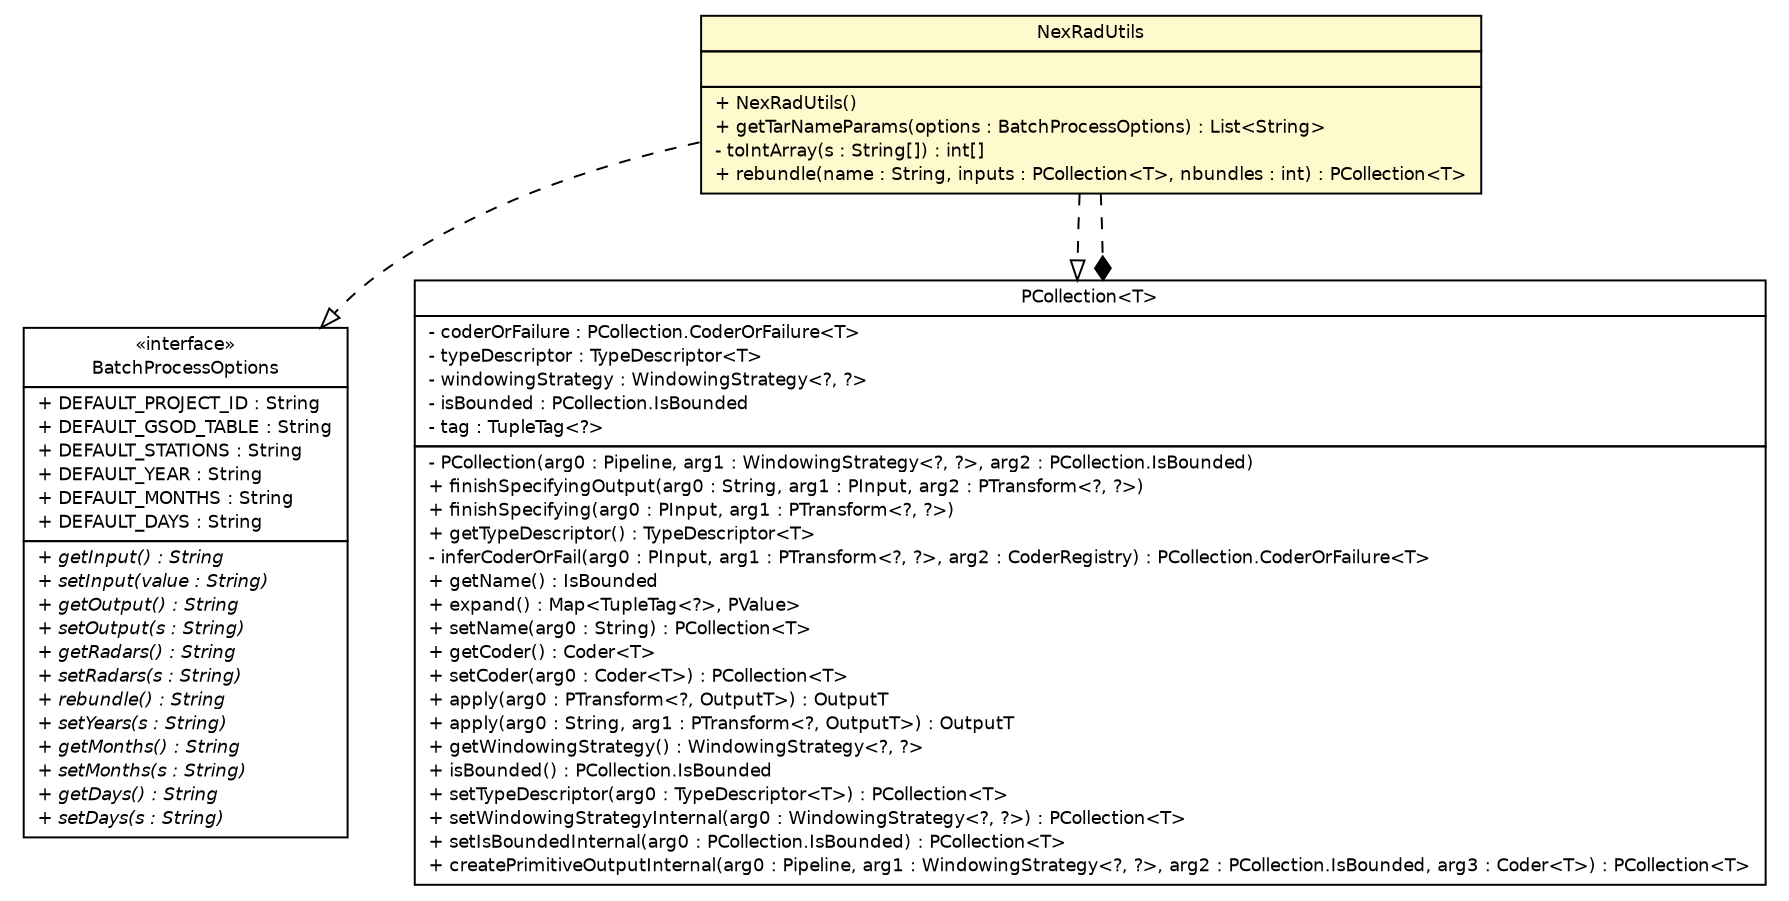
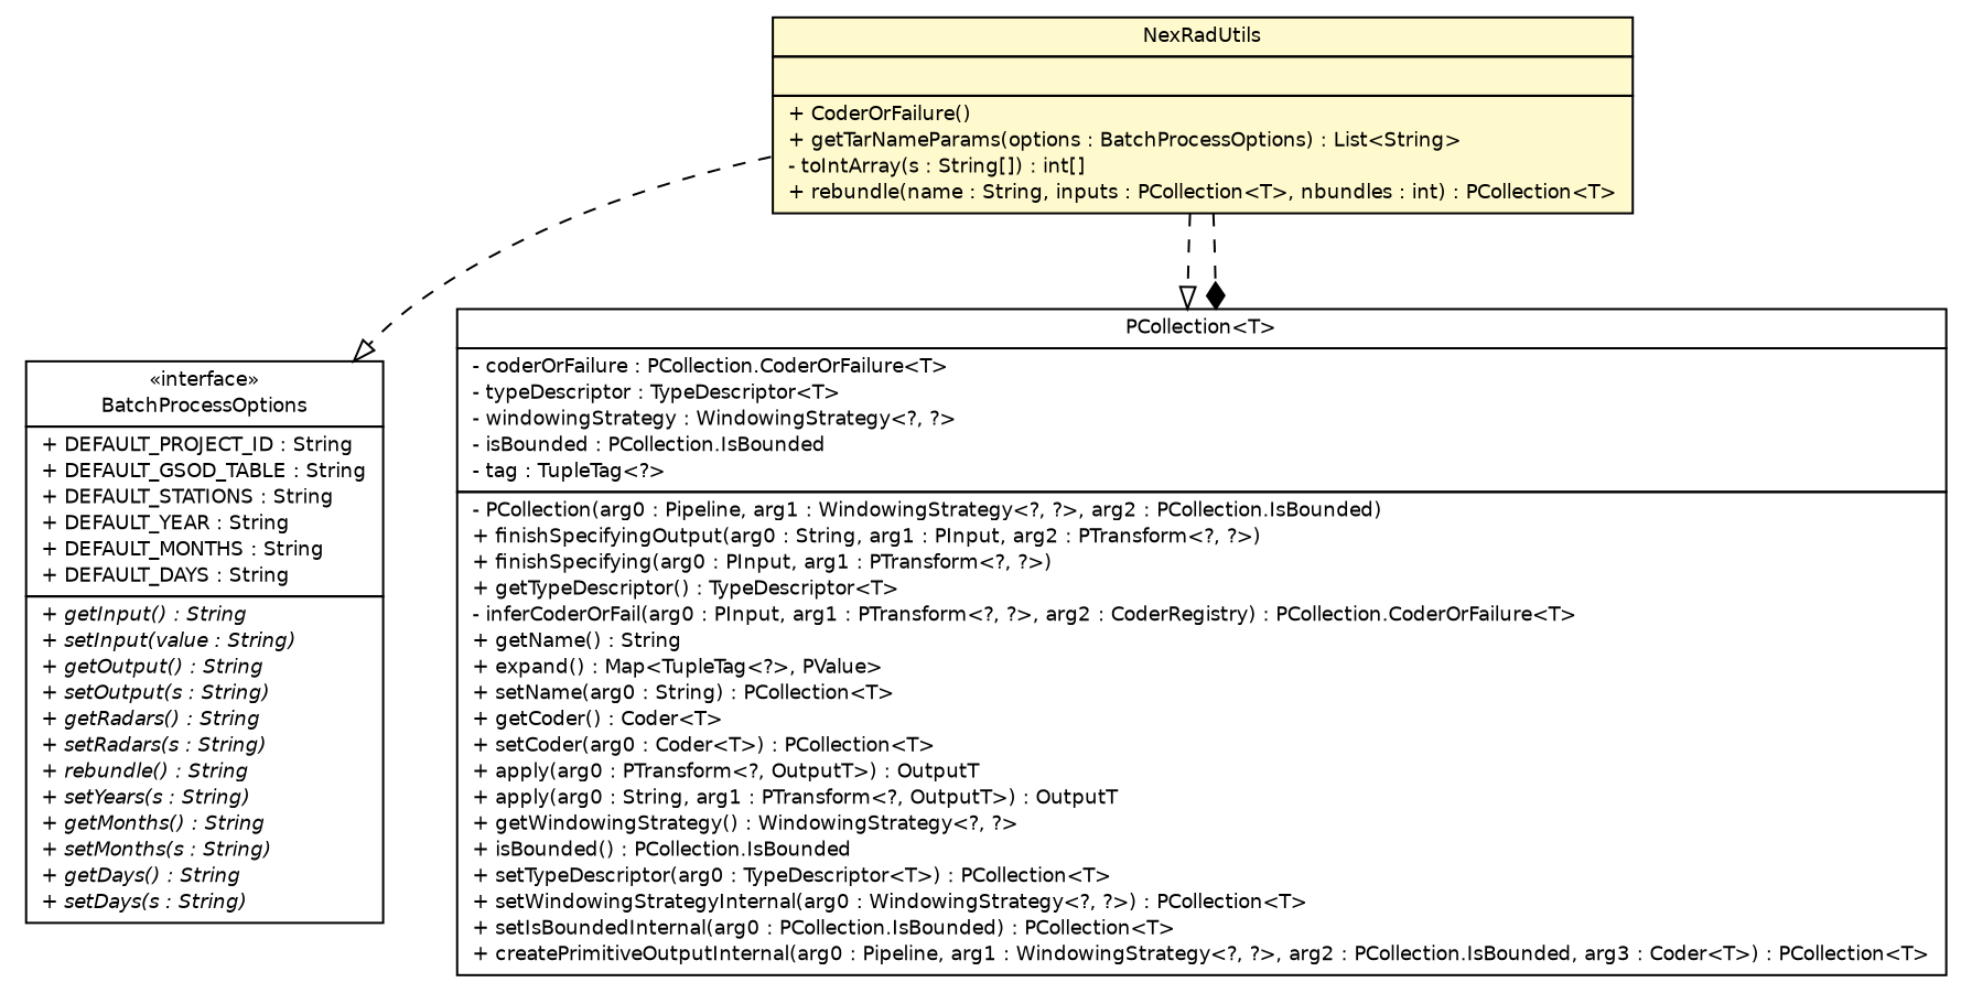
  digraph {
    nodesep=0.25
    ranksep=0.5
    node [fontcolor=black fontname=Helvetica fontsize=9.0 shape=plaintext]
    edge [arrowhead=onormal color=black fontcolor=black fontname=Helvetica fontsize=10.0 headport=p labelfontname=Helvetica labelfontsize=10 style=dashed tailport=p]
-   n1 [label=<<table title="com.google.cloud.public_datasets.nexrad2.NexRadUtils" border="0" cellborder="1" cellspacing="0" cellpadding="2" port="p" bgcolor="lemonChiffon" href="./NexRadUtils.html"> 		<tr><td><table border="0" cellspacing="0" cellpadding="1"> <tr><td align="center" balign="center"> NexRadUtils </td></tr> 		</table></td></tr> 		<tr><td><table border="0" cellspacing="0" cellpadding="1"> <tr><td align="left" balign="left">  </td></tr> 		</table></td></tr> 		<tr><td><table border="0" cellspacing="0" cellpadding="1"> <tr><td align="left" balign="left"> + NexRadUtils() </td></tr> <tr><td align="left" balign="left"> + getTarNameParams(options : BatchProcessOptions) : List&lt;String&gt; </td></tr> <tr><td align="left" balign="left"> - toIntArray(s : String[]) : int[] </td></tr> <tr><td align="left" balign="left"> + rebundle(name : String, inputs : PCollection&lt;T&gt;, nbundles : int) : PCollection&lt;T&gt; </td></tr> 		</table></td></tr> 		</table>>]
+   n1 [label=<<table title="com.google.cloud.public_datasets.nexrad2.NexRadUtils" border="0" cellborder="1" cellspacing="0" cellpadding="2" port="p" bgcolor="lemonChiffon" href="./NexRadUtils.html"> 		<tr><td><table border="0" cellspacing="0" cellpadding="1"> <tr><td align="center" balign="center"> NexRadUtils </td></tr> 		</table></td></tr> 		<tr><td><table border="0" cellspacing="0" cellpadding="1"> <tr><td align="left" balign="left">  </td></tr> 		</table></td></tr> 		<tr><td><table border="0" cellspacing="0" cellpadding="1"> <tr><td align="left" balign="left"> + CoderOrFailure() </td></tr> <tr><td align="left" balign="left"> + getTarNameParams(options : BatchProcessOptions) : List&lt;String&gt; </td></tr> <tr><td align="left" balign="left"> - toIntArray(s : String[]) : int[] </td></tr> <tr><td align="left" balign="left"> + rebundle(name : String, inputs : PCollection&lt;T&gt;, nbundles : int) : PCollection&lt;T&gt; </td></tr> 		</table></td></tr> 		</table>>]
    n2 [label=<<table title="com.ohair.stephen.edp.BatchProcessOptions" border="0" cellborder="1" cellspacing="0" cellpadding="2" port="p" href="../../../../ohair/stephen/edp/BatchProcessOptions.html"> 		<tr><td><table border="0" cellspacing="0" cellpadding="1"> <tr><td align="center" balign="center"> &#171;interface&#187; </td></tr> <tr><td align="center" balign="center"> BatchProcessOptions </td></tr> 		</table></td></tr> 		<tr><td><table border="0" cellspacing="0" cellpadding="1"> <tr><td align="left" balign="left"> + DEFAULT_PROJECT_ID : String </td></tr> <tr><td align="left" balign="left"> + DEFAULT_GSOD_TABLE : String </td></tr> <tr><td align="left" balign="left"> + DEFAULT_STATIONS : String </td></tr> <tr><td align="left" balign="left"> + DEFAULT_YEAR : String </td></tr> <tr><td align="left" balign="left"> + DEFAULT_MONTHS : String </td></tr> <tr><td align="left" balign="left"> + DEFAULT_DAYS : String </td></tr> 		</table></td></tr> 		<tr><td><table border="0" cellspacing="0" cellpadding="1"> <tr><td align="left" balign="left"><font face="Helvetica-Oblique" point-size="9.0"> + getInput() : String </font></td></tr> <tr><td align="left" balign="left"><font face="Helvetica-Oblique" point-size="9.0"> + setInput(value : String) </font></td></tr> <tr><td align="left" balign="left"><font face="Helvetica-Oblique" point-size="9.0"> + getOutput() : String </font></td></tr> <tr><td align="left" balign="left"><font face="Helvetica-Oblique" point-size="9.0"> + setOutput(s : String) </font></td></tr> <tr><td align="left" balign="left"><font face="Helvetica-Oblique" point-size="9.0"> + getRadars() : String </font></td></tr> <tr><td align="left" balign="left"><font face="Helvetica-Oblique" point-size="9.0"> + setRadars(s : String) </font></td></tr> <tr><td align="left" balign="left"><font face="Helvetica-Oblique" point-size="9.0"> + rebundle() : String </font></td></tr> <tr><td align="left" balign="left"><font face="Helvetica-Oblique" point-size="9.0"> + setYears(s : String) </font></td></tr> <tr><td align="left" balign="left"><font face="Helvetica-Oblique" point-size="9.0"> + getMonths() : String </font></td></tr> <tr><td align="left" balign="left"><font face="Helvetica-Oblique" point-size="9.0"> + setMonths(s : String) </font></td></tr> <tr><td align="left" balign="left"><font face="Helvetica-Oblique" point-size="9.0"> + getDays() : String </font></td></tr> <tr><td align="left" balign="left"><font face="Helvetica-Oblique" point-size="9.0"> + setDays(s : String) </font></td></tr> 		</table></td></tr> 		</table>>]
-   n3 [label=<<table title="org.apache.beam.sdk.values.PCollection" border="0" cellborder="1" cellspacing="0" cellpadding="2" port="p" href="http://java.sun.com/j2se/1.4.2/docs/api/org/apache/beam/sdk/values/PCollection.html"> 		<tr><td><table border="0" cellspacing="0" cellpadding="1"> <tr><td align="center" balign="center"> PCollection&lt;T&gt; </td></tr> 		</table></td></tr> 		<tr><td><table border="0" cellspacing="0" cellpadding="1"> <tr><td align="left" balign="left"> - coderOrFailure : PCollection.CoderOrFailure&lt;T&gt; </td></tr> <tr><td align="left" balign="left"> - typeDescriptor : TypeDescriptor&lt;T&gt; </td></tr> <tr><td align="left" balign="left"> - windowingStrategy : WindowingStrategy&lt;?, ?&gt; </td></tr> <tr><td align="left" balign="left"> - isBounded : PCollection.IsBounded </td></tr> <tr><td align="left" balign="left"> - tag : TupleTag&lt;?&gt; </td></tr> 		</table></td></tr> 		<tr><td><table border="0" cellspacing="0" cellpadding="1"> <tr><td align="left" balign="left"> - PCollection(arg0 : Pipeline, arg1 : WindowingStrategy&lt;?, ?&gt;, arg2 : PCollection.IsBounded) </td></tr> <tr><td align="left" balign="left"> + finishSpecifyingOutput(arg0 : String, arg1 : PInput, arg2 : PTransform&lt;?, ?&gt;) </td></tr> <tr><td align="left" balign="left"> + finishSpecifying(arg0 : PInput, arg1 : PTransform&lt;?, ?&gt;) </td></tr> <tr><td align="left" balign="left"> + getTypeDescriptor() : TypeDescriptor&lt;T&gt; </td></tr> <tr><td align="left" balign="left"> - inferCoderOrFail(arg0 : PInput, arg1 : PTransform&lt;?, ?&gt;, arg2 : CoderRegistry) : PCollection.CoderOrFailure&lt;T&gt; </td></tr> <tr><td align="left" balign="left"> + getName() : IsBounded </td></tr> <tr><td align="left" balign="left"> + expand() : Map&lt;TupleTag&lt;?&gt;, PValue&gt; </td></tr> <tr><td align="left" balign="left"> + setName(arg0 : String) : PCollection&lt;T&gt; </td></tr> <tr><td align="left" balign="left"> + getCoder() : Coder&lt;T&gt; </td></tr> <tr><td align="left" balign="left"> + setCoder(arg0 : Coder&lt;T&gt;) : PCollection&lt;T&gt; </td></tr> <tr><td align="left" balign="left"> + apply(arg0 : PTransform&lt;?, OutputT&gt;) : OutputT </td></tr> <tr><td align="left" balign="left"> + apply(arg0 : String, arg1 : PTransform&lt;?, OutputT&gt;) : OutputT </td></tr> <tr><td align="left" balign="left"> + getWindowingStrategy() : WindowingStrategy&lt;?, ?&gt; </td></tr> <tr><td align="left" balign="left"> + isBounded() : PCollection.IsBounded </td></tr> <tr><td align="left" balign="left"> + setTypeDescriptor(arg0 : TypeDescriptor&lt;T&gt;) : PCollection&lt;T&gt; </td></tr> <tr><td align="left" balign="left"> + setWindowingStrategyInternal(arg0 : WindowingStrategy&lt;?, ?&gt;) : PCollection&lt;T&gt; </td></tr> <tr><td align="left" balign="left"> + setIsBoundedInternal(arg0 : PCollection.IsBounded) : PCollection&lt;T&gt; </td></tr> <tr><td align="left" balign="left"> + createPrimitiveOutputInternal(arg0 : Pipeline, arg1 : WindowingStrategy&lt;?, ?&gt;, arg2 : PCollection.IsBounded, arg3 : Coder&lt;T&gt;) : PCollection&lt;T&gt; </td></tr> 		</table></td></tr> 		</table>>]
+   n3 [label=<<table title="org.apache.beam.sdk.values.PCollection" border="0" cellborder="1" cellspacing="0" cellpadding="2" port="p" href="http://java.sun.com/j2se/1.4.2/docs/api/org/apache/beam/sdk/values/PCollection.html"> 		<tr><td><table border="0" cellspacing="0" cellpadding="1"> <tr><td align="center" balign="center"> PCollection&lt;T&gt; </td></tr> 		</table></td></tr> 		<tr><td><table border="0" cellspacing="0" cellpadding="1"> <tr><td align="left" balign="left"> - coderOrFailure : PCollection.CoderOrFailure&lt;T&gt; </td></tr> <tr><td align="left" balign="left"> - typeDescriptor : TypeDescriptor&lt;T&gt; </td></tr> <tr><td align="left" balign="left"> - windowingStrategy : WindowingStrategy&lt;?, ?&gt; </td></tr> <tr><td align="left" balign="left"> - isBounded : PCollection.IsBounded </td></tr> <tr><td align="left" balign="left"> - tag : TupleTag&lt;?&gt; </td></tr> 		</table></td></tr> 		<tr><td><table border="0" cellspacing="0" cellpadding="1"> <tr><td align="left" balign="left"> - PCollection(arg0 : Pipeline, arg1 : WindowingStrategy&lt;?, ?&gt;, arg2 : PCollection.IsBounded) </td></tr> <tr><td align="left" balign="left"> + finishSpecifyingOutput(arg0 : String, arg1 : PInput, arg2 : PTransform&lt;?, ?&gt;) </td></tr> <tr><td align="left" balign="left"> + finishSpecifying(arg0 : PInput, arg1 : PTransform&lt;?, ?&gt;) </td></tr> <tr><td align="left" balign="left"> + getTypeDescriptor() : TypeDescriptor&lt;T&gt; </td></tr> <tr><td align="left" balign="left"> - inferCoderOrFail(arg0 : PInput, arg1 : PTransform&lt;?, ?&gt;, arg2 : CoderRegistry) : PCollection.CoderOrFailure&lt;T&gt; </td></tr> <tr><td align="left" balign="left"> + getName() : String </td></tr> <tr><td align="left" balign="left"> + expand() : Map&lt;TupleTag&lt;?&gt;, PValue&gt; </td></tr> <tr><td align="left" balign="left"> + setName(arg0 : String) : PCollection&lt;T&gt; </td></tr> <tr><td align="left" balign="left"> + getCoder() : Coder&lt;T&gt; </td></tr> <tr><td align="left" balign="left"> + setCoder(arg0 : Coder&lt;T&gt;) : PCollection&lt;T&gt; </td></tr> <tr><td align="left" balign="left"> + apply(arg0 : PTransform&lt;?, OutputT&gt;) : OutputT </td></tr> <tr><td align="left" balign="left"> + apply(arg0 : String, arg1 : PTransform&lt;?, OutputT&gt;) : OutputT </td></tr> <tr><td align="left" balign="left"> + getWindowingStrategy() : WindowingStrategy&lt;?, ?&gt; </td></tr> <tr><td align="left" balign="left"> + isBounded() : PCollection.IsBounded </td></tr> <tr><td align="left" balign="left"> + setTypeDescriptor(arg0 : TypeDescriptor&lt;T&gt;) : PCollection&lt;T&gt; </td></tr> <tr><td align="left" balign="left"> + setWindowingStrategyInternal(arg0 : WindowingStrategy&lt;?, ?&gt;) : PCollection&lt;T&gt; </td></tr> <tr><td align="left" balign="left"> + setIsBoundedInternal(arg0 : PCollection.IsBounded) : PCollection&lt;T&gt; </td></tr> <tr><td align="left" balign="left"> + createPrimitiveOutputInternal(arg0 : Pipeline, arg1 : WindowingStrategy&lt;?, ?&gt;, arg2 : PCollection.IsBounded, arg3 : Coder&lt;T&gt;) : PCollection&lt;T&gt; </td></tr> 		</table></td></tr> 		</table>>]
    n1 -> n2
    n1 -> n3
    n1 -> n3 [arrowhead=diamond]
  }
